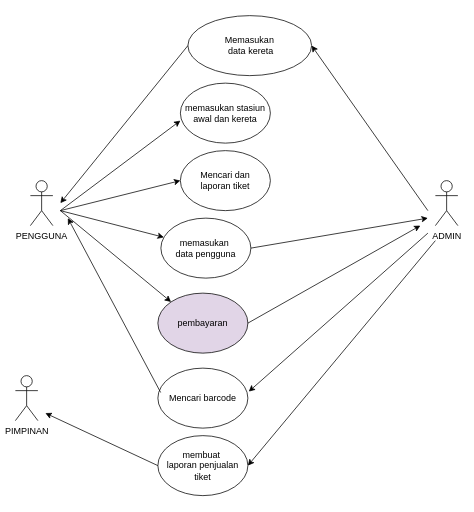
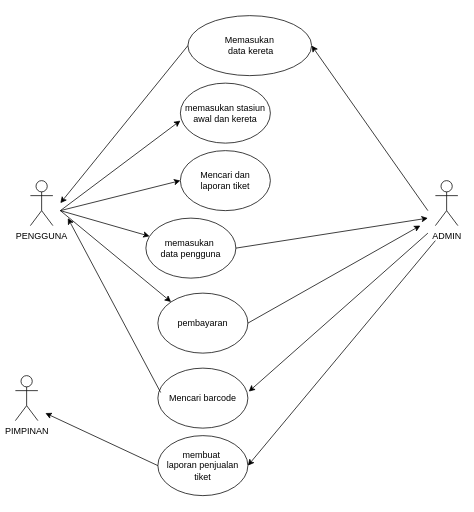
  <mxCell id="0" />
  <mxCell id="1" parent="0" />
  <mxCell id="2" value="PENGGUNA" style="shape=umlActor;verticalLabelPosition=bottom;verticalAlign=top;html=1;outlineConnect=0;" parent="1" vertex="1"><mxGeometry x="40" y="240" width="30" height="60" as="geometry" /></mxCell>
  <mxCell id="3" value="memasukan stasiun&lt;br&gt;awal dan kereta" style="ellipse;whiteSpace=wrap;html=1;" parent="1" vertex="1"><mxGeometry x="240" y="110" width="120" height="80" as="geometry" /></mxCell>
  <mxCell id="4" value="Mencari dan&lt;br&gt;laporan tiket" style="ellipse;whiteSpace=wrap;html=1;" parent="1" vertex="1"><mxGeometry x="240" y="200" width="120" height="80" as="geometry" /></mxCell>
- <mxCell id="5" value="memasukan&amp;nbsp;&lt;br&gt;data pengguna" style="ellipse;whiteSpace=wrap;html=1;" parent="1" vertex="1"><mxGeometry x="214" y="290" width="120" height="80" as="geometry" /></mxCell>
- <mxCell id="6" value="pembayaran" style="ellipse;whiteSpace=wrap;html=1;fillColor=#e1d5e7;" parent="1" vertex="1"><mxGeometry x="210" y="390" width="120" height="80" as="geometry" /></mxCell>
+ <mxCell id="5" value="memasukan&amp;nbsp;&lt;br&gt;data pengguna" style="ellipse;whiteSpace=wrap;html=1;" parent="1" vertex="1"><mxGeometry x="194" y="290" width="120" height="80" as="geometry" /></mxCell>
+ <mxCell id="6" value="pembayaran" style="ellipse;whiteSpace=wrap;html=1;" parent="1" vertex="1"><mxGeometry x="210" y="390" width="120" height="80" as="geometry" /></mxCell>
  <mxCell id="7" value="ADMIN" style="shape=umlActor;verticalLabelPosition=bottom;verticalAlign=top;html=1;outlineConnect=0;" parent="1" vertex="1"><mxGeometry x="580" y="240" width="30" height="60" as="geometry" /></mxCell>
  <mxCell id="8" value="" style="endArrow=classic;html=1;rounded=0;endFill=1;entryX=0;entryY=0.625;entryDx=0;entryDy=0;entryPerimeter=0;" parent="1" edge="1" target="3"><mxGeometry width="50" height="50" relative="1" as="geometry"><mxPoint x="80" y="280" as="sourcePoint" /><mxPoint x="160" y="200" as="targetPoint" /></mxGeometry></mxCell>
  <mxCell id="9" value="" style="endArrow=classic;html=1;rounded=0;entryX=0;entryY=0.5;entryDx=0;entryDy=0;endFill=1;" parent="1" target="4" edge="1"><mxGeometry width="50" height="50" relative="1" as="geometry"><mxPoint x="80" y="280" as="sourcePoint" /><mxPoint x="170" y="210" as="targetPoint" /></mxGeometry></mxCell>
  <mxCell id="10" value="" style="endArrow=classic;html=1;rounded=0;endFill=1;" parent="1" target="5" edge="1"><mxGeometry width="50" height="50" relative="1" as="geometry"><mxPoint x="80" y="280" as="sourcePoint" /><mxPoint x="180" y="220" as="targetPoint" /></mxGeometry></mxCell>
  <mxCell id="11" value="" style="endArrow=classic;html=1;rounded=0;entryX=0;entryY=0;entryDx=0;entryDy=0;endFill=1;" parent="1" target="6" edge="1"><mxGeometry width="50" height="50" relative="1" as="geometry"><mxPoint x="80" y="280" as="sourcePoint" /><mxPoint x="190" y="230" as="targetPoint" /></mxGeometry></mxCell>
  <mxCell id="12" value="Memasukan&lt;br&gt;&amp;nbsp;data kereta" style="ellipse;whiteSpace=wrap;html=1;" vertex="1" parent="1"><mxGeometry x="250" y="20" width="165" height="80" as="geometry" /></mxCell>
  <mxCell id="13" value="" style="endArrow=classic;html=1;rounded=0;entryX=1;entryY=0.5;entryDx=0;entryDy=0;startArrow=none;startFill=0;endFill=1;" edge="1" parent="1" target="12"><mxGeometry width="50" height="50" relative="1" as="geometry"><mxPoint x="570" y="280" as="sourcePoint" /><mxPoint x="170" y="210" as="targetPoint" /></mxGeometry></mxCell>
  <mxCell id="14" value="" style="endArrow=none;html=1;rounded=0;entryX=1;entryY=0.5;entryDx=0;entryDy=0;startArrow=classic;startFill=1;endFill=0;" edge="1" parent="1" target="5"><mxGeometry width="50" height="50" relative="1" as="geometry"><mxPoint x="570" y="290" as="sourcePoint" /><mxPoint x="430" y="150" as="targetPoint" /></mxGeometry></mxCell>
  <mxCell id="15" value="" style="endArrow=none;html=1;rounded=0;entryX=1;entryY=0.5;entryDx=0;entryDy=0;startArrow=classic;startFill=1;endFill=0;" edge="1" parent="1" target="6"><mxGeometry width="50" height="50" relative="1" as="geometry"><mxPoint x="560" y="300" as="sourcePoint" /><mxPoint x="344" y="340" as="targetPoint" /></mxGeometry></mxCell>
  <mxCell id="16" value="Mencari barcode&lt;br&gt;" style="ellipse;whiteSpace=wrap;html=1;" vertex="1" parent="1"><mxGeometry x="210" y="490" width="120" height="80" as="geometry" /></mxCell>
  <mxCell id="17" value="" style="endArrow=classic;html=1;rounded=0;entryX=1.01;entryY=0.391;entryDx=0;entryDy=0;startArrow=none;startFill=0;endFill=1;entryPerimeter=0;" edge="1" parent="1" target="16"><mxGeometry width="50" height="50" relative="1" as="geometry"><mxPoint x="570" y="310" as="sourcePoint" /><mxPoint x="340" y="440" as="targetPoint" /></mxGeometry></mxCell>
  <mxCell id="18" value="" style="endArrow=none;html=1;rounded=0;entryX=0.031;entryY=0.406;entryDx=0;entryDy=0;endFill=0;entryPerimeter=0;startArrow=classic;startFill=1;" edge="1" parent="1" target="16"><mxGeometry width="50" height="50" relative="1" as="geometry"><mxPoint x="90" y="290" as="sourcePoint" /><mxPoint x="238" y="412" as="targetPoint" /></mxGeometry></mxCell>
  <mxCell id="19" value="membuat&amp;nbsp;&lt;br&gt;laporan penjualan&lt;br&gt;tiket&lt;br&gt;" style="ellipse;whiteSpace=wrap;html=1;" vertex="1" parent="1"><mxGeometry x="210" y="580" width="120" height="80" as="geometry" /></mxCell>
  <mxCell id="20" value="" style="endArrow=classic;html=1;rounded=0;entryX=1;entryY=0.5;entryDx=0;entryDy=0;startArrow=none;startFill=0;endFill=1;" edge="1" parent="1" target="19"><mxGeometry width="50" height="50" relative="1" as="geometry"><mxPoint x="580" y="320" as="sourcePoint" /><mxPoint x="341" y="531" as="targetPoint" /></mxGeometry></mxCell>
  <mxCell id="21" value="PIMPINAN&lt;br&gt;" style="shape=umlActor;verticalLabelPosition=bottom;verticalAlign=top;html=1;outlineConnect=0;" vertex="1" parent="1"><mxGeometry x="20" y="500" width="30" height="60" as="geometry" /></mxCell>
  <mxCell id="22" value="" style="endArrow=none;html=1;rounded=0;entryX=0;entryY=0.5;entryDx=0;entryDy=0;endFill=0;startArrow=classic;startFill=1;" edge="1" parent="1" target="19"><mxGeometry width="50" height="50" relative="1" as="geometry"><mxPoint x="60" y="550" as="sourcePoint" /><mxPoint x="224" y="532" as="targetPoint" /></mxGeometry></mxCell>
  <mxCell id="23" value="" style="endArrow=none;html=1;rounded=0;endFill=0;entryX=0;entryY=0.5;entryDx=0;entryDy=0;startArrow=classic;startFill=1;" edge="1" parent="1" target="12"><mxGeometry width="50" height="50" relative="1" as="geometry"><mxPoint x="80" y="270" as="sourcePoint" /><mxPoint x="250" y="170" as="targetPoint" /></mxGeometry></mxCell>
